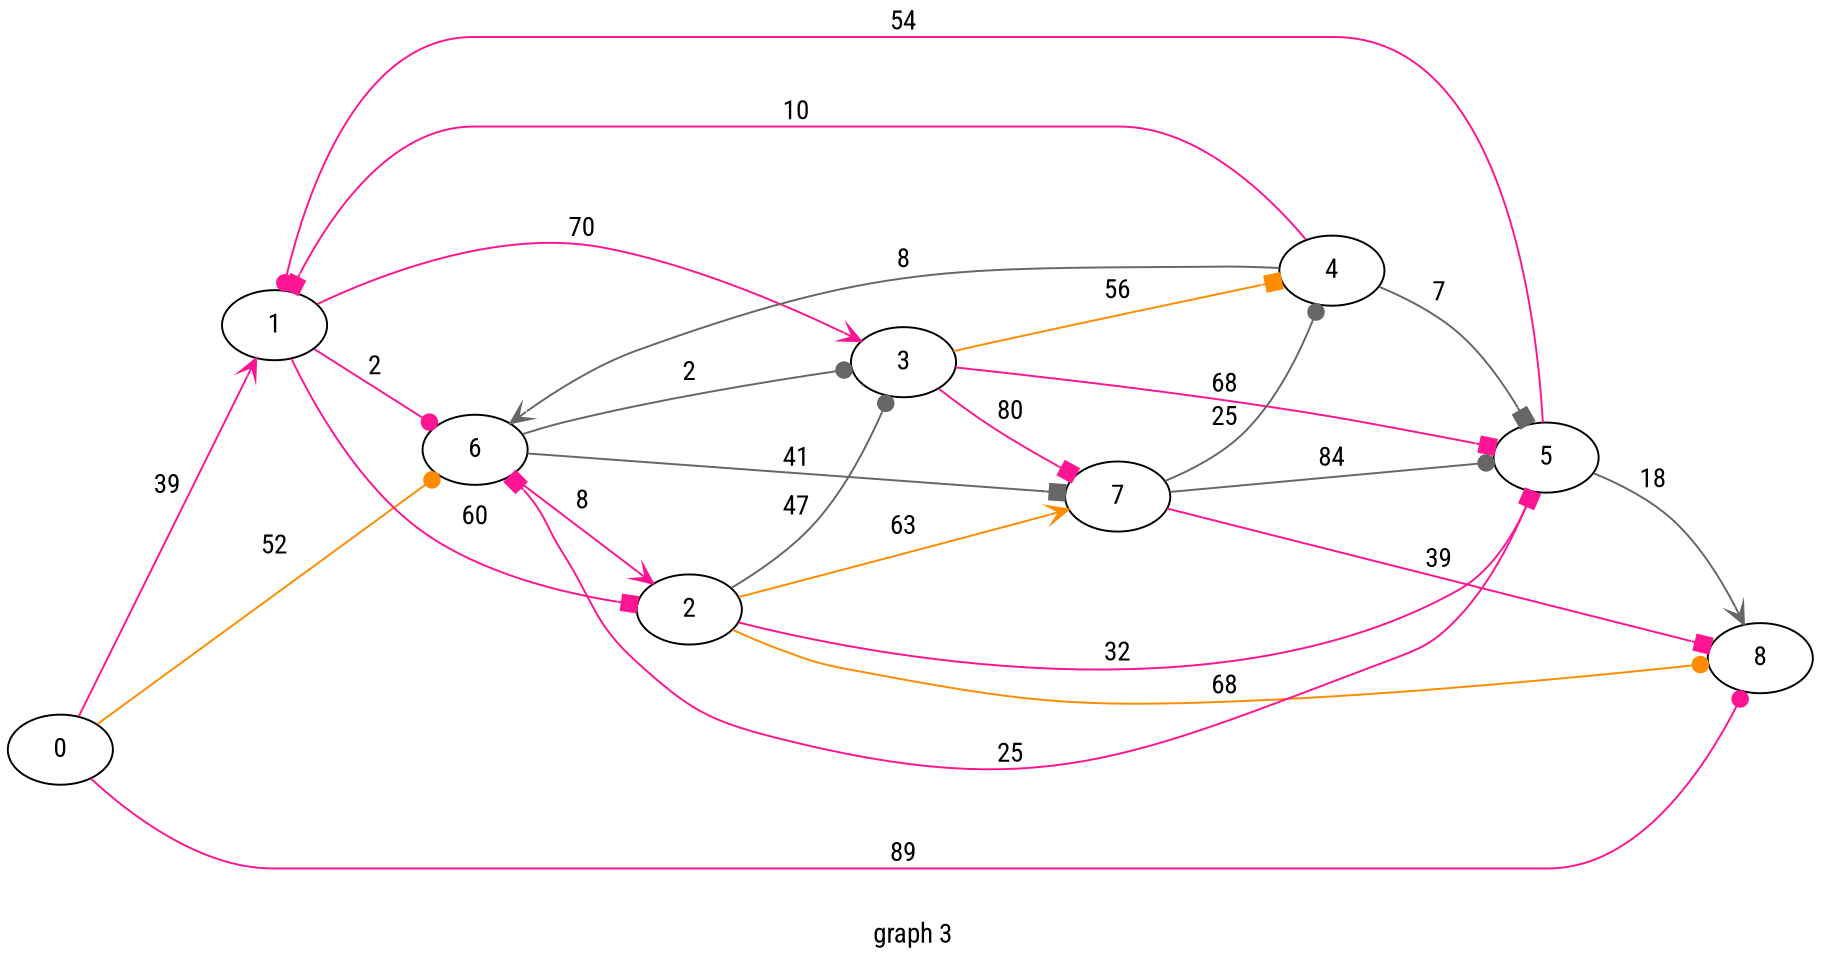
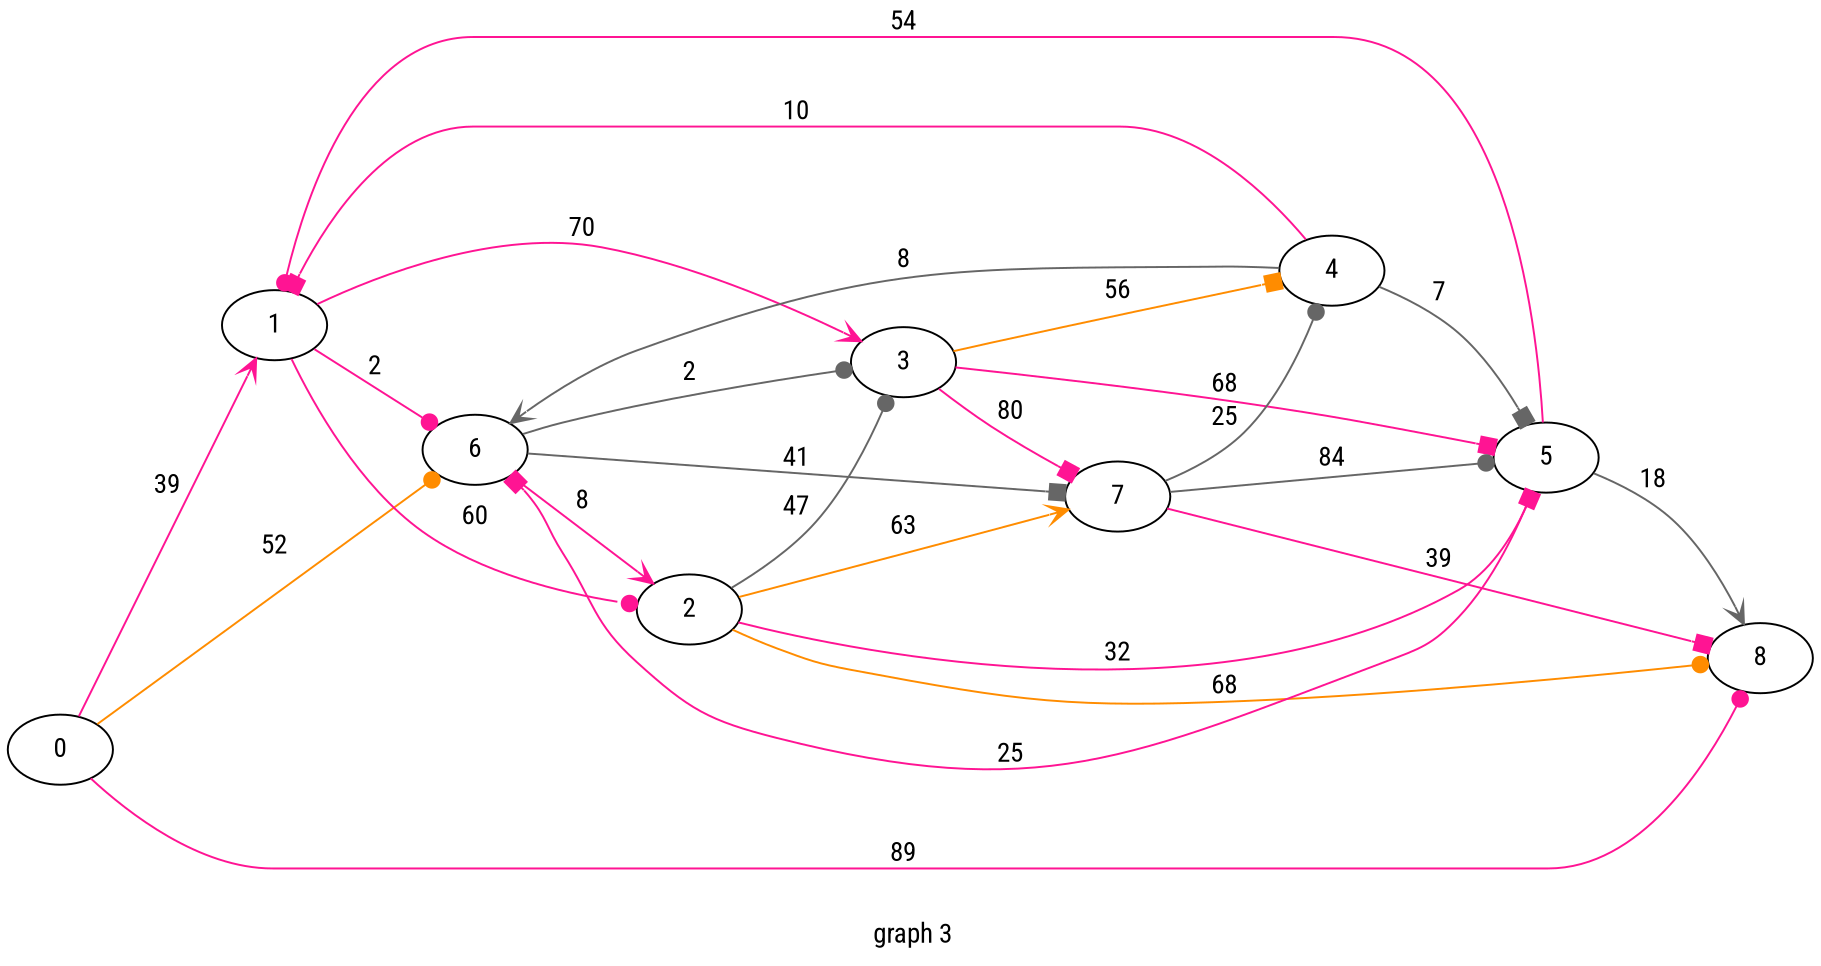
  digraph {
    fontname="Roboto Condensed"
    label=" graph 3"
    rankdir=LR
    node [fontname="Roboto Condensed"]
    edge [arrowhead=box color=deeppink fontname="Roboto Condensed"]
    0
    1
    6
    8
    2
    3
    7
    5
    4
    0 -> 1 [arrowhead=vee label=" 39 "]
    0 -> 6 [arrowhead=dot color=darkorange label=" 52 "]
    0 -> 8 [arrowhead=dot label=" 89 "]
    1 -> 6 [arrowhead=dot label=" 2 "]
-   1 -> 2 [label=" 60 "]
+   1 -> 2 [arrowhead=dot label=" 60 "]
    1 -> 3 [arrowhead=vee label=" 70 "]
    6 -> 2 [arrowhead=vee label=" 8 "]
    6 -> 3 [arrowhead=dot color=gray40 label=" 2 "]
    6 -> 7 [color=gray40 label=" 41 "]
    2 -> 8 [arrowhead=dot color=darkorange label=" 68 "]
    2 -> 3 [arrowhead=dot color=gray40 label=" 47 "]
    2 -> 7 [arrowhead=vee color=darkorange label=" 63 "]
    2 -> 5 [label=" 32 "]
    3 -> 7 [label=" 80 "]
    3 -> 5 [label=" 68 "]
    3 -> 4 [color=darkorange label=" 56 "]
    7 -> 8 [label=" 39 "]
    7 -> 5 [arrowhead=dot color=gray40 label=" 84 "]
    7 -> 4 [arrowhead=dot color=gray40 label=" 25 "]
    5 -> 1 [arrowhead=dot label=" 54 "]
    5 -> 6 [label=" 25 "]
    5 -> 8 [arrowhead=vee color=gray40 label=" 18 "]
    4 -> 1 [label=" 10 "]
    4 -> 6 [arrowhead=vee color=gray40 label=" 8 "]
    4 -> 5 [color=gray40 label=" 7 "]
  }
